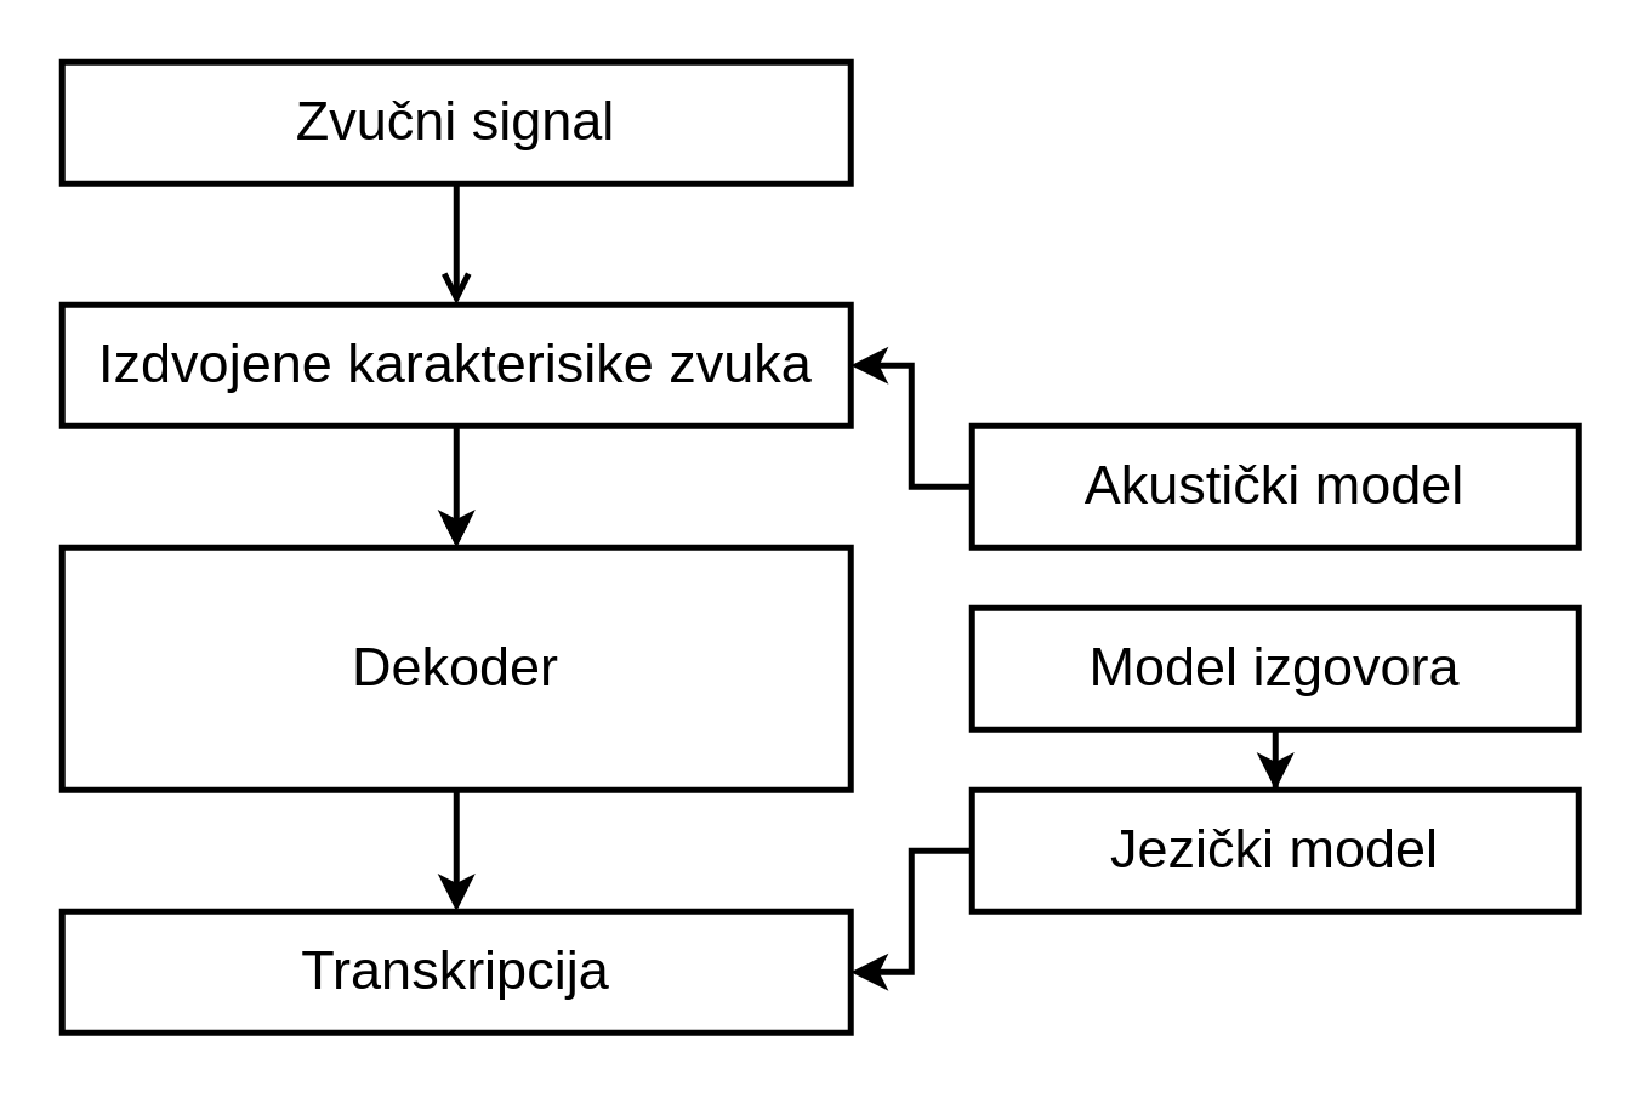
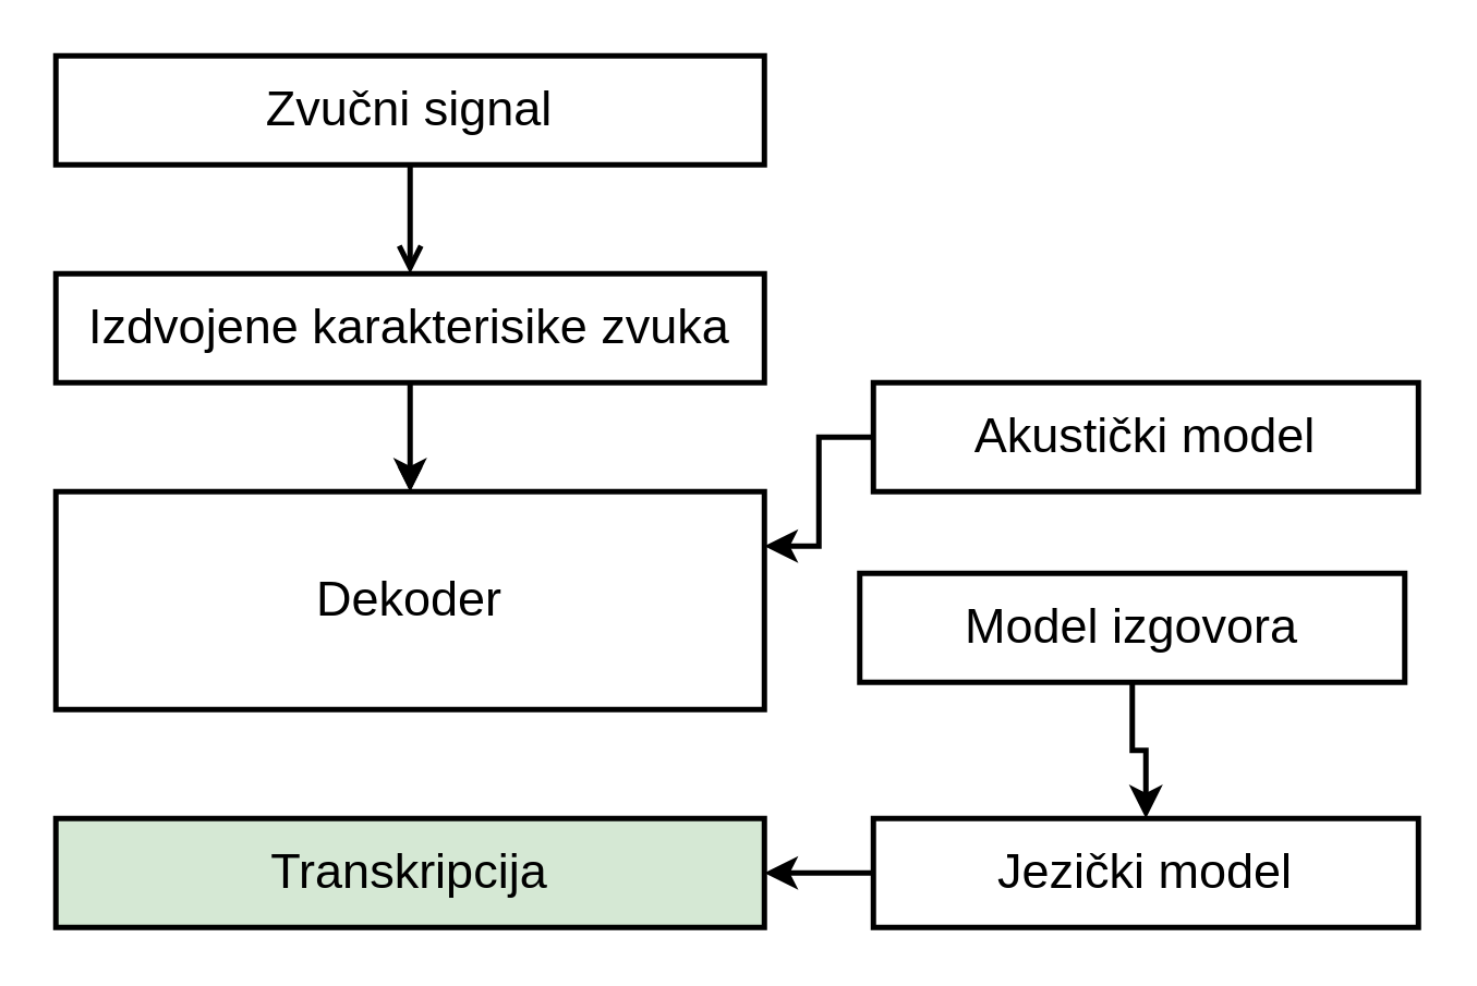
  <mxCell id="0" />
  <mxCell id="1" parent="0" />
  <mxCell id="2" style="edgeStyle=orthogonalEdgeStyle;rounded=0;orthogonalLoop=1;jettySize=auto;html=1;fontSize=18;strokeWidth=2;fillColor=#1ba1e2;strokeColor=#000000;endArrow=open;" parent="1" source="3" target="6" edge="1"><mxGeometry relative="1" as="geometry" /></mxCell>
  <mxCell id="3" value="&lt;font style=&quot;font-size: 18px&quot;&gt;Zvučni signal&lt;/font&gt;" style="rounded=0;whiteSpace=wrap;html=1;strokeWidth=2;" parent="1" vertex="1"><mxGeometry x="20" y="20" width="260" height="40" as="geometry" /></mxCell>
  <mxCell id="4" style="edgeStyle=orthogonalEdgeStyle;rounded=0;orthogonalLoop=1;jettySize=auto;html=1;entryX=0.5;entryY=0;entryDx=0;entryDy=0;fontSize=18;strokeWidth=2;fillColor=#1ba1e2;strokeColor=#000000;" parent="1" source="6" target="8" edge="1"><mxGeometry relative="1" as="geometry" /></mxCell>
  <mxCell id="5" value="" style="edgeStyle=orthogonalEdgeStyle;rounded=0;orthogonalLoop=1;jettySize=auto;html=1;strokeColor=#000000;" edge="1" parent="1" source="6" target="8"><mxGeometry relative="1" as="geometry" /></mxCell>
  <mxCell id="6" value="Izdvojene karakterisike zvuka" style="rounded=0;whiteSpace=wrap;html=1;fontSize=18;strokeWidth=2;" parent="1" vertex="1"><mxGeometry x="20" y="100" width="260" height="40" as="geometry" /></mxCell>
- <mxCell id="7" style="edgeStyle=orthogonalEdgeStyle;rounded=0;orthogonalLoop=1;jettySize=auto;html=1;entryX=0.5;entryY=0;entryDx=0;entryDy=0;fontSize=18;fillColor=#1ba1e2;strokeColor=#000000;strokeWidth=2;" parent="1" source="8" target="15" edge="1"><mxGeometry relative="1" as="geometry" /></mxCell>
  <mxCell id="8" value="&lt;font style=&quot;font-size: 18px&quot;&gt;Dekoder&lt;/font&gt;" style="rounded=0;whiteSpace=wrap;html=1;strokeWidth=2;" parent="1" vertex="1"><mxGeometry x="20" y="180" width="260" height="80" as="geometry" /></mxCell>
  <mxCell id="9" style="edgeStyle=orthogonalEdgeStyle;rounded=0;orthogonalLoop=1;jettySize=auto;html=1;fontSize=18;fillColor=#1ba1e2;strokeColor=#000000;strokeWidth=2;" parent="1" source="10" target="14" edge="1"><mxGeometry relative="1" as="geometry" /></mxCell>
- <mxCell id="10" value="&lt;font style=&quot;font-size: 18px&quot;&gt;Model izgovora&lt;br&gt;&lt;/font&gt;" style="rounded=0;whiteSpace=wrap;html=1;strokeWidth=2;" parent="1" vertex="1"><mxGeometry x="320" y="200" width="200" height="40" as="geometry" /></mxCell>
- <mxCell id="11" style="edgeStyle=orthogonalEdgeStyle;rounded=0;orthogonalLoop=1;jettySize=auto;html=1;fontSize=18;fillColor=#1ba1e2;strokeColor=#000000;strokeWidth=2;" parent="1" source="12" target="6" edge="1"><mxGeometry relative="1" as="geometry" /></mxCell>
+ <mxCell id="10" value="&lt;font style=&quot;font-size: 18px&quot;&gt;Model izgovora&lt;br&gt;&lt;/font&gt;" style="rounded=0;whiteSpace=wrap;html=1;strokeWidth=2;" parent="1" vertex="1"><mxGeometry x="315" y="210" width="200" height="40" as="geometry" /></mxCell>
+ <mxCell id="11" style="edgeStyle=orthogonalEdgeStyle;rounded=0;orthogonalLoop=1;jettySize=auto;html=1;entryX=1;entryY=0.25;entryDx=0;entryDy=0;fontSize=18;fillColor=#1ba1e2;strokeColor=#000000;strokeWidth=2;" parent="1" source="12" target="8" edge="1"><mxGeometry relative="1" as="geometry" /></mxCell>
  <mxCell id="12" value="&lt;font style=&quot;font-size: 18px&quot;&gt;Akustički model&lt;br&gt;&lt;/font&gt;" style="rounded=0;whiteSpace=wrap;html=1;strokeWidth=2;" parent="1" vertex="1"><mxGeometry x="320" y="140" width="200" height="40" as="geometry" /></mxCell>
  <mxCell id="13" style="edgeStyle=orthogonalEdgeStyle;rounded=0;orthogonalLoop=1;jettySize=auto;html=1;fontSize=18;fillColor=#1ba1e2;strokeColor=#000000;strokeWidth=2;" parent="1" source="14" target="15" edge="1"><mxGeometry relative="1" as="geometry" /></mxCell>
- <mxCell id="14" value="&lt;font style=&quot;font-size: 18px&quot;&gt;Jezički model&lt;br&gt;&lt;/font&gt;" style="rounded=0;whiteSpace=wrap;html=1;strokeWidth=2;" parent="1" vertex="1"><mxGeometry x="320" y="260" width="200" height="40" as="geometry" /></mxCell>
- <mxCell id="15" value="&lt;font style=&quot;font-size: 18px&quot;&gt;Transkripcija&lt;/font&gt;" style="rounded=0;whiteSpace=wrap;html=1;strokeWidth=2;" parent="1" vertex="1"><mxGeometry x="20" y="300" width="260" height="40" as="geometry" /></mxCell>
+ <mxCell id="14" value="&lt;font style=&quot;font-size: 18px&quot;&gt;Jezički model&lt;br&gt;&lt;/font&gt;" style="rounded=0;whiteSpace=wrap;html=1;strokeWidth=2;" parent="1" vertex="1"><mxGeometry x="320" y="300" width="200" height="40" as="geometry" /></mxCell>
+ <mxCell id="15" value="&lt;font style=&quot;font-size: 18px&quot;&gt;Transkripcija&lt;/font&gt;" style="rounded=0;whiteSpace=wrap;html=1;strokeWidth=2;fillColor=#d5e8d4;" parent="1" vertex="1"><mxGeometry x="20" y="300" width="260" height="40" as="geometry" /></mxCell>
